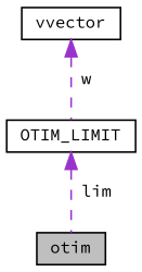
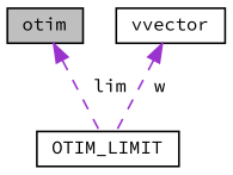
  digraph {
    fontname="Source Code Pro"
    node [color=black fillcolor=white fontname="Source Code Pro" fontsize=10 shape=record style=filled]
    edge [color=darkorchid3 dir=back fontname="Source Code Pro" fontsize=10 labelfontname=Helvetica labelfontsize=10 style=dashed]
    n1 [fillcolor=grey75 fontcolor=black height=0.2 label=otim width=0.4]
    n2 [height=0.2 label=OTIM_LIMIT width=0.4]
    n3 [height=0.2 label=vvector width=0.4]
-   n2 -> n1 [label=" lim"]
+   n1 -> n2 [label=" lim"]
    n3 -> n2 [label=" w"]
  }
